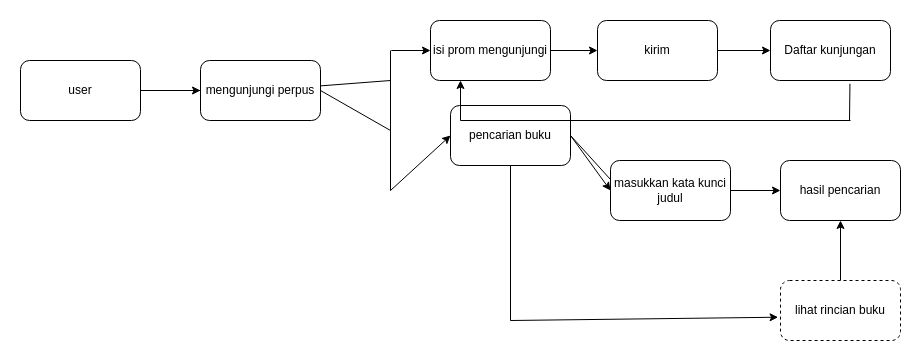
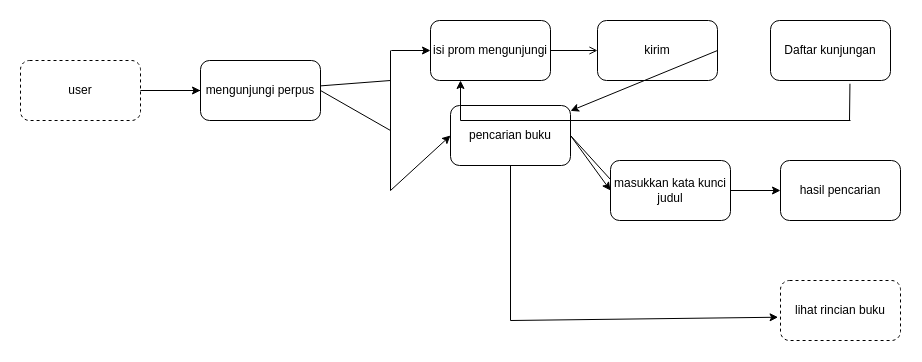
  <mxCell id="0" />
  <mxCell id="1" parent="0" />
  <mxCell id="2" value="" style="edgeStyle=orthogonalEdgeStyle;rounded=0;orthogonalLoop=1;jettySize=auto;html=1;" edge="1" parent="1" source="3" target="4"><mxGeometry relative="1" as="geometry" /></mxCell>
- <mxCell id="3" value="user" style="rounded=1;whiteSpace=wrap;html=1;" vertex="1" parent="1"><mxGeometry x="20" y="60" width="120" height="60" as="geometry" /></mxCell>
+ <mxCell id="3" value="user" style="rounded=1;whiteSpace=wrap;html=1;dashed=1;" vertex="1" parent="1"><mxGeometry x="20" y="60" width="120" height="60" as="geometry" /></mxCell>
  <mxCell id="4" value="mengunjungi perpus" style="rounded=1;whiteSpace=wrap;html=1;" vertex="1" parent="1"><mxGeometry x="200" y="60" width="120" height="60" as="geometry" /></mxCell>
  <mxCell id="5" value="" style="endArrow=none;html=1;rounded=0;" edge="1" parent="1" target="4"><mxGeometry width="50" height="50" relative="1" as="geometry"><mxPoint x="390" y="80" as="sourcePoint" /><mxPoint x="370" y="90" as="targetPoint" /></mxGeometry></mxCell>
  <mxCell id="6" value="isi prom mengunjungi" style="rounded=1;whiteSpace=wrap;html=1;" vertex="1" parent="1"><mxGeometry x="430" y="20" width="120" height="60" as="geometry" /></mxCell>
  <mxCell id="7" value="pencarian buku" style="rounded=1;whiteSpace=wrap;html=1;" vertex="1" parent="1"><mxGeometry x="450" y="105" width="120" height="60" as="geometry" /></mxCell>
  <mxCell id="8" value="kirim" style="rounded=1;whiteSpace=wrap;html=1;" vertex="1" parent="1"><mxGeometry x="597" y="20" width="120" height="60" as="geometry" /></mxCell>
  <mxCell id="9" value="Daftar kunjungan" style="rounded=1;whiteSpace=wrap;html=1;" vertex="1" parent="1"><mxGeometry x="770" y="20" width="120" height="60" as="geometry" /></mxCell>
  <mxCell id="10" value="" style="endArrow=none;html=1;rounded=0;exitX=1;exitY=0.5;exitDx=0;exitDy=0;" edge="1" parent="1" source="7"><mxGeometry width="50" height="50" relative="1" as="geometry"><mxPoint x="680" y="90" as="sourcePoint" /><mxPoint x="620" y="190" as="targetPoint" /></mxGeometry></mxCell>
  <mxCell id="11" value="masukkan kata kunci judul" style="rounded=1;whiteSpace=wrap;html=1;" vertex="1" parent="1"><mxGeometry x="610" y="160" width="120" height="60" as="geometry" /></mxCell>
  <mxCell id="12" value="hasil pencarian" style="rounded=1;whiteSpace=wrap;html=1;" vertex="1" parent="1"><mxGeometry x="780" y="160" width="120" height="60" as="geometry" /></mxCell>
  <mxCell id="13" value="lihat rincian buku" style="rounded=1;whiteSpace=wrap;html=1;dashed=1;" vertex="1" parent="1"><mxGeometry x="780" y="280" width="120" height="60" as="geometry" /></mxCell>
  <mxCell id="14" value="" style="endArrow=none;html=1;rounded=0;" edge="1" parent="1"><mxGeometry width="50" height="50" relative="1" as="geometry"><mxPoint x="460" y="120" as="sourcePoint" /><mxPoint x="850" y="120" as="targetPoint" /></mxGeometry></mxCell>
  <mxCell id="15" value="" style="endArrow=none;html=1;rounded=0;entryX=0.662;entryY=1.054;entryDx=0;entryDy=0;entryPerimeter=0;" edge="1" parent="1" target="9"><mxGeometry width="50" height="50" relative="1" as="geometry"><mxPoint x="849" y="120" as="sourcePoint" /><mxPoint x="850" y="90" as="targetPoint" /></mxGeometry></mxCell>
  <mxCell id="16" value="" style="endArrow=none;html=1;rounded=0;entryX=0.5;entryY=1;entryDx=0;entryDy=0;" edge="1" parent="1" target="7"><mxGeometry width="50" height="50" relative="1" as="geometry"><mxPoint x="510" y="320" as="sourcePoint" /><mxPoint x="510" y="150" as="targetPoint" /></mxGeometry></mxCell>
  <mxCell id="17" value="" style="endArrow=none;html=1;rounded=0;" edge="1" parent="1"><mxGeometry width="50" height="50" relative="1" as="geometry"><mxPoint x="390" y="190" as="sourcePoint" /><mxPoint x="390" y="50" as="targetPoint" /></mxGeometry></mxCell>
  <mxCell id="18" value="" style="endArrow=none;html=1;rounded=0;exitX=1;exitY=0.5;exitDx=0;exitDy=0;" edge="1" parent="1" source="3"><mxGeometry width="50" height="50" relative="1" as="geometry"><mxPoint x="159" y="140" as="sourcePoint" /><mxPoint x="200" y="90" as="targetPoint" /></mxGeometry></mxCell>
  <mxCell id="19" value="" style="endArrow=none;html=1;rounded=0;" edge="1" parent="1"><mxGeometry width="50" height="50" relative="1" as="geometry"><mxPoint x="320" y="90" as="sourcePoint" /><mxPoint x="390" y="130" as="targetPoint" /></mxGeometry></mxCell>
  <mxCell id="20" value="" style="endArrow=classic;html=1;rounded=0;entryX=0;entryY=0.5;entryDx=0;entryDy=0;exitX=1;exitY=0.5;exitDx=0;exitDy=0;" edge="1" parent="1" source="7" target="11"><mxGeometry width="50" height="50" relative="1" as="geometry"><mxPoint x="440" y="170" as="sourcePoint" /><mxPoint x="490" y="120" as="targetPoint" /></mxGeometry></mxCell>
  <mxCell id="21" value="" style="endArrow=classic;html=1;rounded=0;entryX=0;entryY=0.5;entryDx=0;entryDy=0;exitX=1;exitY=0.5;exitDx=0;exitDy=0;" edge="1" parent="1" source="11" target="12"><mxGeometry width="50" height="50" relative="1" as="geometry"><mxPoint x="540" y="250" as="sourcePoint" /><mxPoint x="590" y="200" as="targetPoint" /></mxGeometry></mxCell>
- <mxCell id="22" value="" style="endArrow=classic;html=1;rounded=0;entryX=0.5;entryY=1;entryDx=0;entryDy=0;exitX=0.5;exitY=0;exitDx=0;exitDy=0;" edge="1" parent="1" source="13" target="12"><mxGeometry width="50" height="50" relative="1" as="geometry"><mxPoint x="830" y="270" as="sourcePoint" /><mxPoint x="590" y="200" as="targetPoint" /></mxGeometry></mxCell>
- <mxCell id="23" value="" style="endArrow=classic;html=1;rounded=0;entryX=0;entryY=0.5;entryDx=0;entryDy=0;exitX=1;exitY=0.5;exitDx=0;exitDy=0;" edge="1" parent="1" source="8" target="9"><mxGeometry width="50" height="50" relative="1" as="geometry"><mxPoint x="540" y="250" as="sourcePoint" /><mxPoint x="590" y="200" as="targetPoint" /></mxGeometry></mxCell>
- <mxCell id="24" value="" style="endArrow=classic;html=1;rounded=0;entryX=0;entryY=0.5;entryDx=0;entryDy=0;exitX=1;exitY=0.5;exitDx=0;exitDy=0;" edge="1" parent="1" source="6" target="8"><mxGeometry width="50" height="50" relative="1" as="geometry"><mxPoint x="540" y="250" as="sourcePoint" /><mxPoint x="590" y="200" as="targetPoint" /></mxGeometry></mxCell>
+ <mxCell id="23" value="" style="endArrow=classic;html=1;rounded=0;exitX=1;exitY=0.5;exitDx=0;exitDy=0;" edge="1" parent="1" source="8" target="7"><mxGeometry width="50" height="50" relative="1" as="geometry"><mxPoint x="540" y="250" as="sourcePoint" /><mxPoint x="590" y="200" as="targetPoint" /></mxGeometry></mxCell>
+ <mxCell id="24" value="" style="endArrow=open;html=1;rounded=0;entryX=0;entryY=0.5;entryDx=0;entryDy=0;exitX=1;exitY=0.5;exitDx=0;exitDy=0;" edge="1" parent="1" source="6" target="8"><mxGeometry width="50" height="50" relative="1" as="geometry"><mxPoint x="540" y="250" as="sourcePoint" /><mxPoint x="590" y="200" as="targetPoint" /></mxGeometry></mxCell>
  <mxCell id="25" value="" style="endArrow=classic;html=1;rounded=0;entryX=0;entryY=0.5;entryDx=0;entryDy=0;" edge="1" parent="1" target="7"><mxGeometry width="50" height="50" relative="1" as="geometry"><mxPoint x="390" y="190" as="sourcePoint" /><mxPoint x="590" y="110" as="targetPoint" /></mxGeometry></mxCell>
  <mxCell id="26" value="" style="endArrow=classic;html=1;rounded=0;entryX=-0.02;entryY=0.612;entryDx=0;entryDy=0;entryPerimeter=0;" edge="1" parent="1" target="13"><mxGeometry width="50" height="50" relative="1" as="geometry"><mxPoint x="510" y="320" as="sourcePoint" /><mxPoint x="660" y="230" as="targetPoint" /></mxGeometry></mxCell>
  <mxCell id="27" value="" style="endArrow=classic;html=1;rounded=0;entryX=0;entryY=0.5;entryDx=0;entryDy=0;" edge="1" parent="1" target="6"><mxGeometry width="50" height="50" relative="1" as="geometry"><mxPoint x="390.8" y="50" as="sourcePoint" /><mxPoint x="640" y="150" as="targetPoint" /></mxGeometry></mxCell>
  <mxCell id="28" value="" style="endArrow=classic;html=1;rounded=0;entryX=0.25;entryY=1;entryDx=0;entryDy=0;" edge="1" parent="1" target="6"><mxGeometry width="50" height="50" relative="1" as="geometry"><mxPoint x="460" y="120" as="sourcePoint" /><mxPoint x="490" y="90" as="targetPoint" /></mxGeometry></mxCell>
